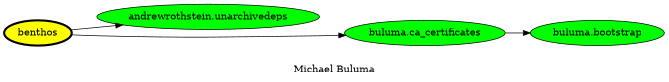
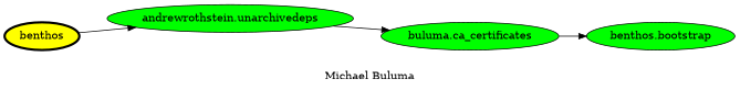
  digraph {
    label="Michael Buluma"
    rankdir=LR
    node [fillcolor=green style=filled]
    benthos [fillcolor=yellow penwidth=3]
    "andrewrothstein.unarchivedeps"
    "buluma.ca_certificates"
-   "buluma.bootstrap"
+   "buluma.bootstrap" [label="benthos.bootstrap"]
    benthos -> "andrewrothstein.unarchivedeps"
-   benthos -> "buluma.ca_certificates"
+   "andrewrothstein.unarchivedeps" -> "buluma.ca_certificates"
    "buluma.ca_certificates" -> "buluma.bootstrap"
  }
